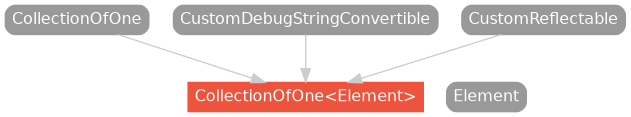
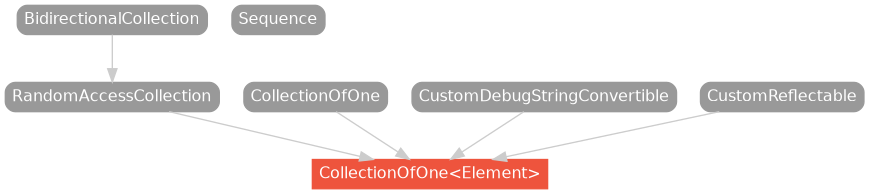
  strict digraph {
    node [color="#999999" fillcolor="#999999" fontcolor=white fontname=Helvetica fontsize=12 margin="0.07,0.05" shape=box style="filled,rounded"]
    edge [color="#cccccc"]
    "CollectionOfOne<Element>" [color="#ee543d" fillcolor="#ee543d" height=0.3 style=filled]
-   BidirectionalCollection [height=0.3 label=Element]
+   BidirectionalCollection [height=0.3]
+   RandomAccessCollection [height=0.3]
    n4 [height=0.3 label=CollectionOfOne]
    CustomDebugStringConvertible [height=0.3]
    CustomReflectable [height=0.3]
+   Sequence [height=0.3]
    subgraph sub_1 {
      rank=max
      "CollectionOfOne<Element>"
    }
+   BidirectionalCollection -> RandomAccessCollection
+   RandomAccessCollection -> "CollectionOfOne<Element>"
    n4 -> "CollectionOfOne<Element>"
    CustomDebugStringConvertible -> "CollectionOfOne<Element>"
    CustomReflectable -> "CollectionOfOne<Element>"
  }
